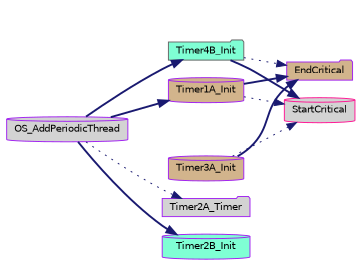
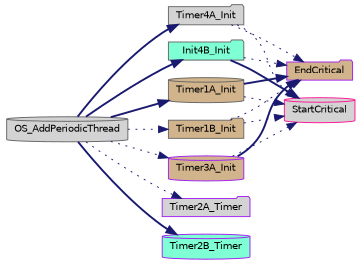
  digraph {
    rankdir=LR
    node [color=purple fillcolor=lightgrey fontname=Helvetica fontsize=10 shape=cylinder style=filled]
    edge [color=midnightblue fontname=Helvetica fontsize=10 labelfontname=Helvetica labelfontsize=10 style=dotted]
-   n1 [fontcolor=black height=0.2 label=OS_AddPeriodicThread width=0.4]
-   n2 [fillcolor=tan height=0.2 label=Timer1A_Init width=0.4]
+   n1 [color=gray40 fontcolor=black height=0.2 label=OS_AddPeriodicThread width=0.4]
+   n2 [color=gray40 fillcolor=tan height=0.2 label=Timer1A_Init width=0.4]
+   n3 [color=gray40 fillcolor=tan height=0.2 label=Timer1B_Init shape=folder width=0.4]
    n4 [height=0.2 label=Timer2A_Timer shape=folder width=0.4]
-   n5 [fillcolor=aquamarine height=0.2 label=Timer2B_Init width=0.4]
+   n5 [fillcolor=aquamarine height=0.2 label=Timer2B_Timer width=0.4]
    n6 [fillcolor=tan height=0.2 label=Timer3A_Init width=0.4]
-   n8 [color=gray40 fillcolor=aquamarine height=0.2 label=Timer4B_Init shape=folder width=0.4]
+   n7 [color=gray40 height=0.2 label=Timer4A_Init shape=folder width=0.4]
+   n8 [color=gray40 fillcolor=aquamarine height=0.2 label=Init4B_Init shape=folder width=0.4]
    n9 [fillcolor=tan height=0.2 label=EndCritical shape=folder width=0.4]
    n10 [color=deeppink height=0.2 label=StartCritical width=0.4]
    n1 -> n2 [style=bold]
+   n1 -> n3
    n1 -> n4
    n1 -> n5 [style=bold]
+   n1 -> n6
+   n1 -> n7 [style=bold]
    n1 -> n8 [style=bold]
    n2 -> n9 [style=bold]
    n2 -> n10
+   n3 -> n9
+   n3 -> n10
    n6 -> n9 [style=bold]
    n6 -> n10
+   n7 -> n9
+   n7 -> n10
    n8 -> n9
    n8 -> n10 [style=bold]
  }
